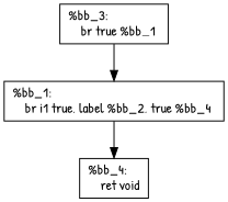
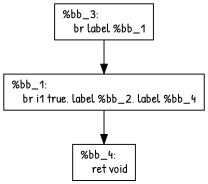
  digraph {
    fontname="Patrick Hand"
    node [fontname="Patrick Hand" shape=box]
    edge [fontname="Patrick Hand"]
    n1 [label="%bb_4:\l    ret void\l"]
-   n2 [label="%bb_3:\l    br true %bb_1\l"]
-   n3 [label="%bb_1:\l    br i1 true, label %bb_2, true %bb_4\l"]
+   n2 [label="%bb_3:\l    br label %bb_1\l"]
+   n3 [label="%bb_1:\l    br i1 true, label %bb_2, label %bb_4\l"]
    n2 -> n3
    n3 -> n1
  }
